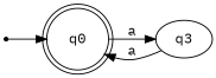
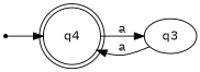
  digraph {
    fontname="IBM Plex Mono"
    rankdir=LR
    node [fontname="IBM Plex Mono"]
    edge [fontname="IBM Plex Mono"]
    ini [shape=point]
-   n2 [label=q0 shape=doublecircle]
+   n2 [label=q4 shape=doublecircle]
    n3 [label=q3]
    ini -> n2
    n2 -> n3 [label=a]
    n3 -> n2 [label=a]
  }
